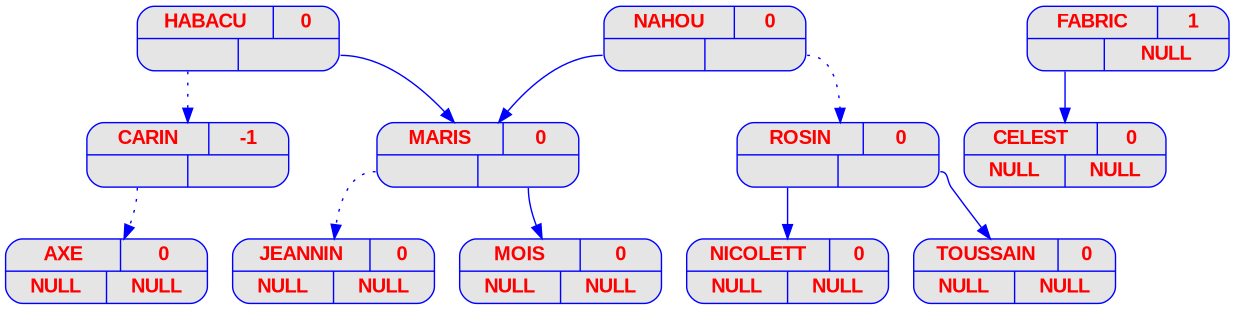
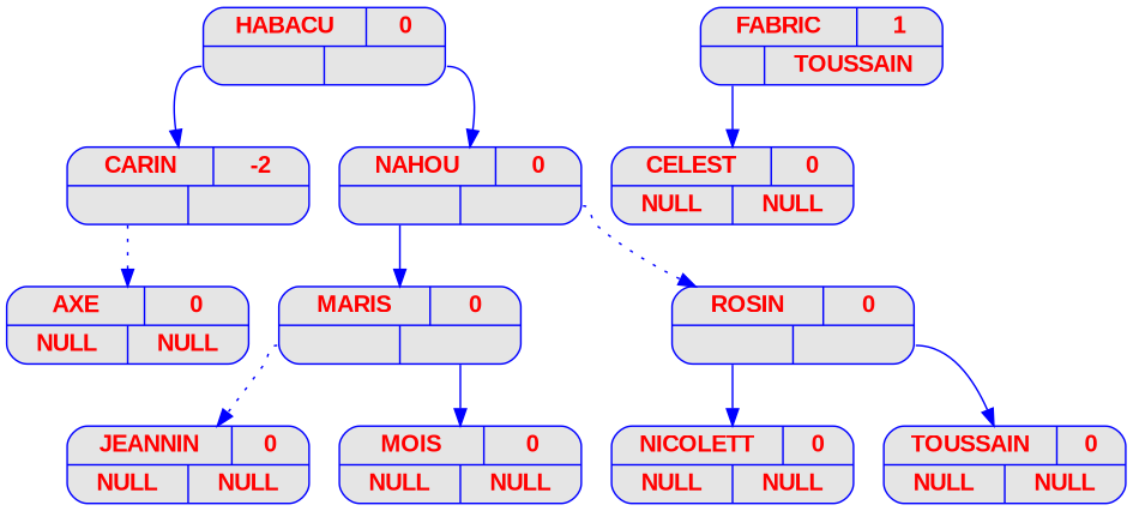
  digraph {
    node [color=blue fillcolor=grey90 fontcolor=red fontname="Arial bold" fontsize=14 shape=record style="rounded, filled"]
    edge [color=blue style=solid tailport=g]
    n1 [label="{{<c> HABACU | <b> 0} | { <g> | <d>}}" width=2]
-   n2 [label="{{<c> CARIN | <b> -1} | { <g> | <d>}}" width=2]
+   n2 [label="{{<c> CARIN | <b> -2} | { <g> | <d>}}" width=2]
    n3 [label="{{<c> NAHOU | <b> 0} | { <g> | <d>}}" width=2]
    n4 [label="{{<c> AXE | <b> 0} | { <g> NULL | <d> NULL}}" width=2]
    n5 [label="{{<c> MARIS | <b> 0} | { <g> | <d>}}" width=2]
    n6 [label="{{<c> ROSIN | <b> 0} | { <g> | <d>}}" width=2]
-   n7 [label="{{<c> FABRIC | <b> 1} | { <g> | <d> NULL}}" width=2]
+   n7 [label="{{<c> FABRIC | <b> 1} | { <g> | <d> TOUSSAIN}}" width=2]
    n8 [label="{{<c> CELEST | <b> 0} | { <g> NULL | <d> NULL}}" width=2]
    n9 [label="{{<c> JEANNIN | <b> 0} | { <g> NULL | <d> NULL}}" width=2]
    n10 [label="{{<c> MOIS | <b> 0} | { <g> NULL | <d> NULL}}" width=2]
    n11 [label="{{<c> NICOLETT | <b> 0} | { <g> NULL | <d> NULL}}" width=2]
    n12 [label="{{<c> TOUSSAIN | <b> 0} | { <g> NULL | <d> NULL}}" width=2]
-   n1 -> n2 [style=dotted]
-   n1 -> n5 [tailport=d]
+   n1 -> n2
+   n1 -> n3 [tailport=d]
    n2 -> n4 [style=dotted]
    n3 -> n5
    n3 -> n6 [style=dotted tailport=d]
    n5 -> n9 [style=dotted]
    n5 -> n10 [tailport=d]
    n6 -> n11
    n6 -> n12 [tailport=d]
    n7 -> n8
  }
